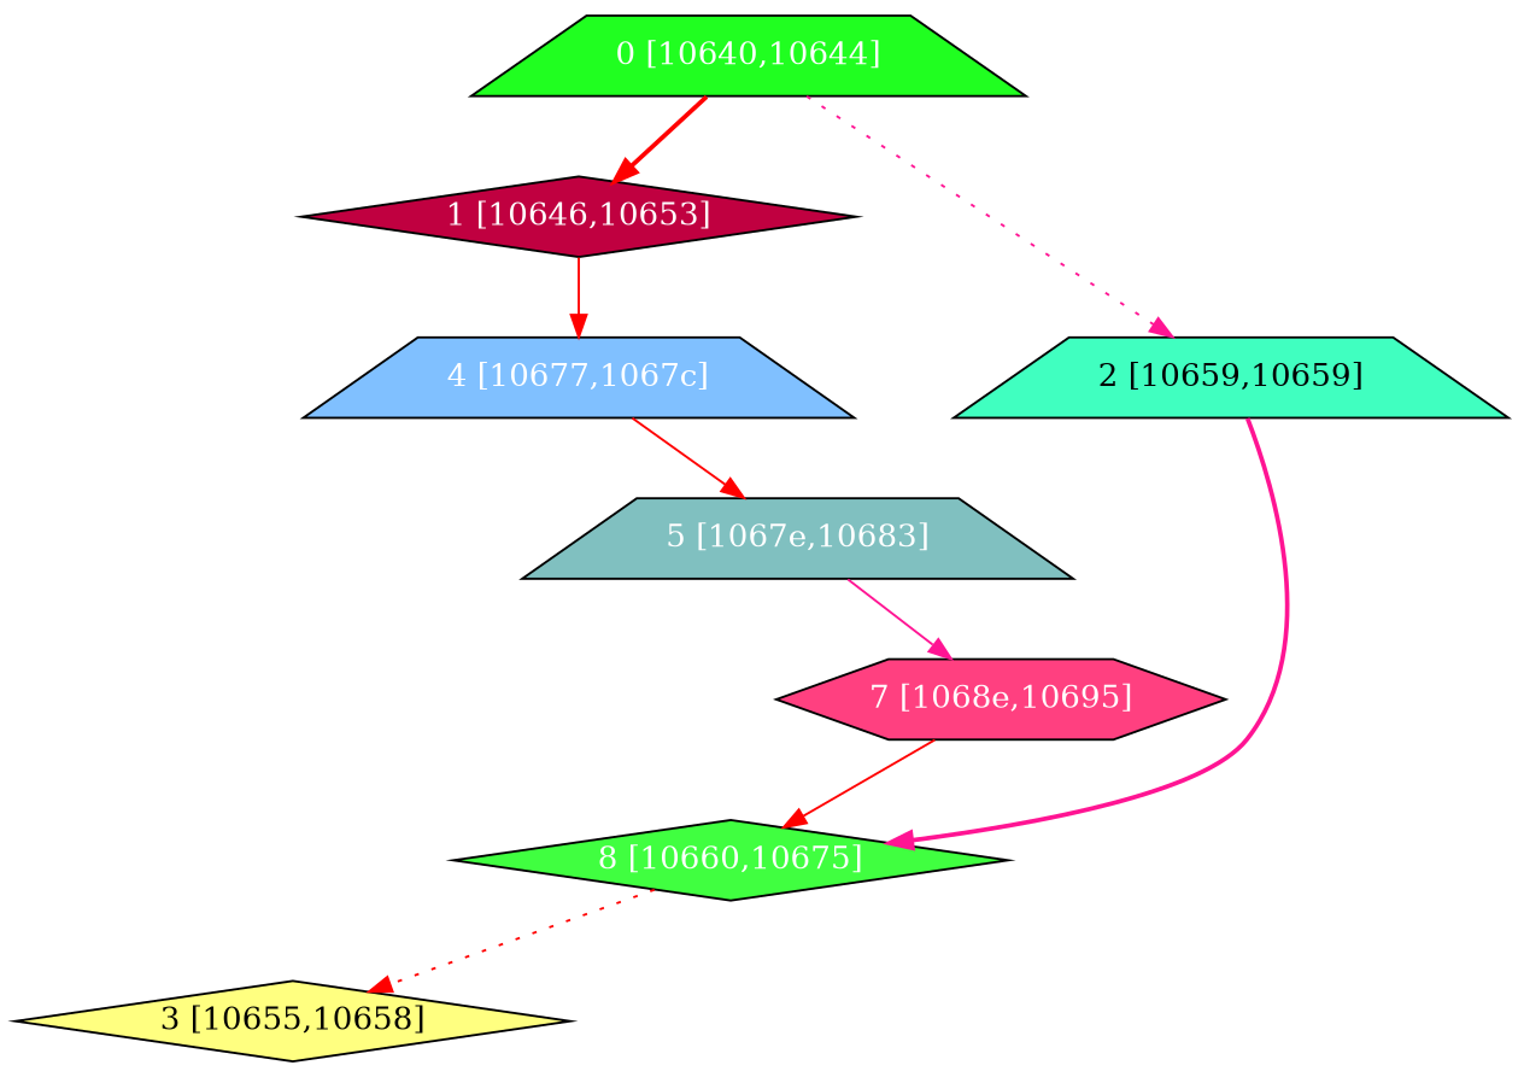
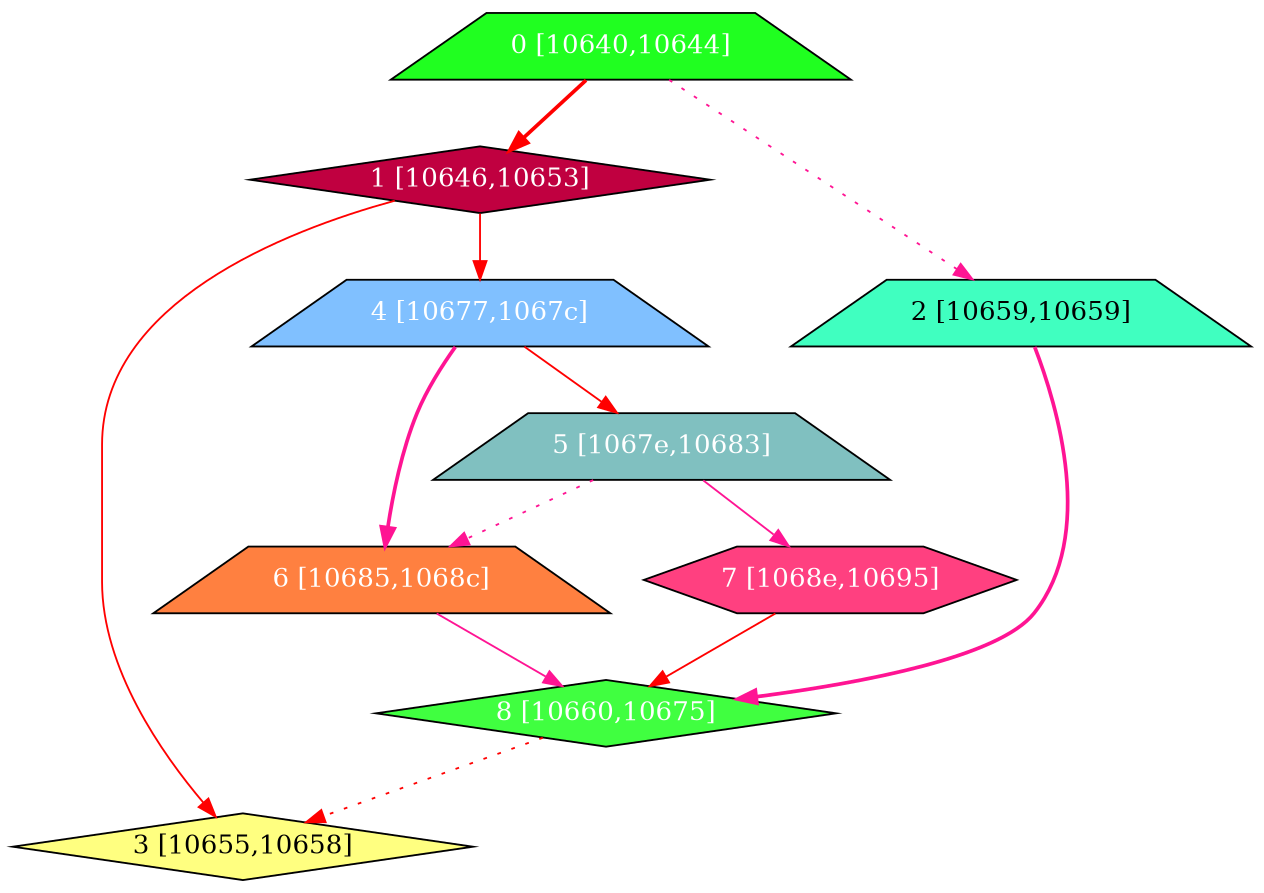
  digraph {
    node [fontcolor="#ffffff" shape=trapezium style=filled]
    edge [color=red style=solid]
    n1 [fillcolor="#20FF20" label="0 [10640,10644]"]
    n2 [fillcolor="#C00040" label="1 [10646,10653]" shape=diamond]
    n3 [fillcolor="#40FFC0" fontcolor="#000000" label="2 [10659,10659]"]
    n4 [fillcolor="#FFFF80" fontcolor="#000000" label="3 [10655,10658]" shape=diamond]
    n5 [fillcolor="#80C0FF" label="4 [10677,1067c]"]
    n6 [fillcolor="#40FF40" label="8 [10660,10675]" shape=diamond]
    n7 [fillcolor="#80C0C0" label="5 [1067e,10683]"]
+   n8 [fillcolor="#FF8040" label="6 [10685,1068c]"]
    n9 [fillcolor="#FF4080" label="7 [1068e,10695]" shape=hexagon]
    n1 -> n2 [style=bold]
    n1 -> n3 [color=deeppink style=dotted]
+   n2 -> n4
    n2 -> n5
    n3 -> n6 [color=deeppink style=bold]
    n5 -> n7
+   n5 -> n8 [color=deeppink style=bold]
    n6 -> n4 [style=dotted]
+   n7 -> n8 [color=deeppink style=dotted]
    n7 -> n9 [color=deeppink]
+   n8 -> n6 [color=deeppink]
    n9 -> n6
  }
